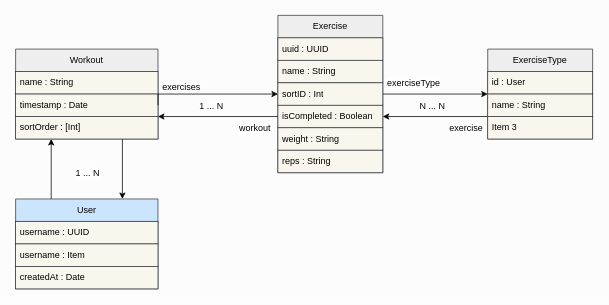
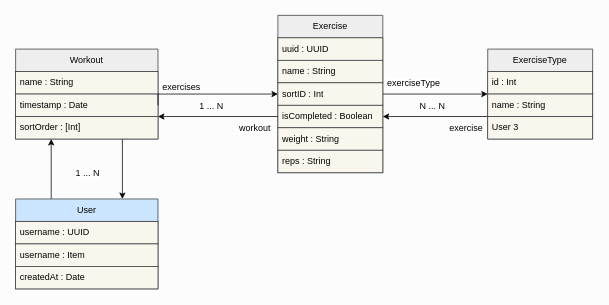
  <mxCell id="0" />
  <mxCell id="1" parent="0" />
  <mxCell id="2" style="edgeStyle=orthogonalEdgeStyle;rounded=0;orthogonalLoop=1;jettySize=auto;html=1;exitX=1;exitY=0.5;exitDx=0;exitDy=0;entryX=0;entryY=0.5;entryDx=0;entryDy=0;fontFamily=Helvetica;fontSize=12;fontColor=default;fontStyle=0;" edge="1" parent="1" source="5" target="14"><mxGeometry relative="1" as="geometry" /></mxCell>
  <mxCell id="3" value="N ... N" style="edgeLabel;html=1;align=center;verticalAlign=middle;resizable=0;points=[];strokeColor=default;fontFamily=Helvetica;fontSize=12;fontColor=default;fontStyle=0;fillColor=default;" vertex="1" connectable="0" parent="2"><mxGeometry x="-0.073" relative="1" as="geometry"><mxPoint y="15" as="offset" /></mxGeometry></mxCell>
  <mxCell id="4" value="exerciseType" style="edgeLabel;html=1;align=center;verticalAlign=middle;resizable=0;points=[];strokeColor=default;fontFamily=Helvetica;fontSize=12;fontColor=default;fontStyle=0;fillColor=default;" vertex="1" connectable="0" parent="2"><mxGeometry x="-0.6" relative="1" as="geometry"><mxPoint x="12" y="-15" as="offset" /></mxGeometry></mxCell>
  <mxCell id="5" value="Exercise" style="swimlane;fontStyle=0;childLayout=stackLayout;horizontal=1;startSize=30;horizontalStack=0;resizeParent=1;resizeParentMax=0;resizeLast=0;collapsible=1;marginBottom=0;whiteSpace=wrap;html=1;fillColor=#eeeeee;strokeColor=#36393d;" vertex="1" parent="1"><mxGeometry x="370" y="20" width="140" height="210" as="geometry" /></mxCell>
  <mxCell id="6" value="uuid : UUID" style="text;align=left;verticalAlign=middle;spacingLeft=4;spacingRight=4;overflow=hidden;points=[[0,0.5],[1,0.5]];portConstraint=eastwest;rotatable=0;whiteSpace=wrap;html=1;fillColor=#f9f7ed;strokeColor=#36393d;" vertex="1" parent="5"><mxGeometry y="30" width="140" height="30" as="geometry" /></mxCell>
  <mxCell id="7" value="name : String" style="text;align=left;verticalAlign=middle;spacingLeft=4;spacingRight=4;overflow=hidden;points=[[0,0.5],[1,0.5]];portConstraint=eastwest;rotatable=0;whiteSpace=wrap;html=1;fillColor=#f9f7ed;strokeColor=#36393d;" vertex="1" parent="5"><mxGeometry y="60" width="140" height="30" as="geometry" /></mxCell>
  <mxCell id="8" value="sortID : Int" style="text;align=left;verticalAlign=middle;spacingLeft=4;spacingRight=4;overflow=hidden;points=[[0,0.5],[1,0.5]];portConstraint=eastwest;rotatable=0;whiteSpace=wrap;html=1;fillColor=#f9f7ed;strokeColor=#36393d;" vertex="1" parent="5"><mxGeometry y="90" width="140" height="30" as="geometry" /></mxCell>
  <mxCell id="9" value="isCompleted : Boolean" style="text;align=left;verticalAlign=middle;spacingLeft=4;spacingRight=4;overflow=hidden;points=[[0,0.5],[1,0.5]];portConstraint=eastwest;rotatable=0;whiteSpace=wrap;html=1;fillColor=#f9f7ed;strokeColor=#36393d;" vertex="1" parent="5"><mxGeometry y="120" width="140" height="30" as="geometry" /></mxCell>
  <mxCell id="10" value="weight : String" style="text;align=left;verticalAlign=middle;spacingLeft=4;spacingRight=4;overflow=hidden;points=[[0,0.5],[1,0.5]];portConstraint=eastwest;rotatable=0;whiteSpace=wrap;html=1;fillColor=#f9f7ed;strokeColor=#36393d;" vertex="1" parent="5"><mxGeometry y="150" width="140" height="30" as="geometry" /></mxCell>
  <mxCell id="11" value="reps : String" style="text;align=left;verticalAlign=middle;spacingLeft=4;spacingRight=4;overflow=hidden;points=[[0,0.5],[1,0.5]];portConstraint=eastwest;rotatable=0;whiteSpace=wrap;html=1;fillColor=#f9f7ed;strokeColor=#36393d;" vertex="1" parent="5"><mxGeometry y="180" width="140" height="30" as="geometry" /></mxCell>
  <mxCell id="12" style="edgeStyle=orthogonalEdgeStyle;rounded=0;orthogonalLoop=1;jettySize=auto;html=1;exitX=0;exitY=0.75;exitDx=0;exitDy=0;entryX=1;entryY=0.5;entryDx=0;entryDy=0;fontFamily=Helvetica;fontSize=12;fontColor=default;fontStyle=0;" edge="1" parent="1" source="14" target="9"><mxGeometry relative="1" as="geometry" /></mxCell>
  <mxCell id="13" value="exercise" style="edgeLabel;html=1;align=center;verticalAlign=middle;resizable=0;points=[];strokeColor=default;fontFamily=Helvetica;fontSize=12;fontColor=default;fontStyle=0;fillColor=default;" vertex="1" connectable="0" parent="12"><mxGeometry x="-0.614" y="3" relative="1" as="geometry"><mxPoint x="-3" y="12" as="offset" /></mxGeometry></mxCell>
  <mxCell id="14" value="ExerciseType" style="swimlane;fontStyle=0;childLayout=stackLayout;horizontal=1;startSize=30;horizontalStack=0;resizeParent=1;resizeParentMax=0;resizeLast=0;collapsible=1;marginBottom=0;whiteSpace=wrap;html=1;fillColor=#eeeeee;strokeColor=#36393d;" vertex="1" parent="1"><mxGeometry x="650" y="65" width="140" height="120" as="geometry" /></mxCell>
- <mxCell id="15" value="id : User" style="text;align=left;verticalAlign=middle;spacingLeft=4;spacingRight=4;overflow=hidden;points=[[0,0.5],[1,0.5]];portConstraint=eastwest;rotatable=0;whiteSpace=wrap;html=1;fillColor=#f9f7ed;strokeColor=#36393d;" vertex="1" parent="14"><mxGeometry y="30" width="140" height="30" as="geometry" /></mxCell>
+ <mxCell id="15" value="id : Int" style="text;align=left;verticalAlign=middle;spacingLeft=4;spacingRight=4;overflow=hidden;points=[[0,0.5],[1,0.5]];portConstraint=eastwest;rotatable=0;whiteSpace=wrap;html=1;fillColor=#f9f7ed;strokeColor=#36393d;" vertex="1" parent="14"><mxGeometry y="30" width="140" height="30" as="geometry" /></mxCell>
  <mxCell id="16" value="name : String" style="text;align=left;verticalAlign=middle;spacingLeft=4;spacingRight=4;overflow=hidden;points=[[0,0.5],[1,0.5]];portConstraint=eastwest;rotatable=0;whiteSpace=wrap;html=1;fillColor=#f9f7ed;strokeColor=#36393d;" vertex="1" parent="14"><mxGeometry y="60" width="140" height="30" as="geometry" /></mxCell>
- <mxCell id="17" value="Item 3" style="text;align=left;verticalAlign=middle;spacingLeft=4;spacingRight=4;overflow=hidden;points=[[0,0.5],[1,0.5]];portConstraint=eastwest;rotatable=0;whiteSpace=wrap;html=1;fillColor=#f9f7ed;strokeColor=#36393d;" vertex="1" parent="14"><mxGeometry y="90" width="140" height="30" as="geometry" /></mxCell>
+ <mxCell id="17" value="User 3" style="text;align=left;verticalAlign=middle;spacingLeft=4;spacingRight=4;overflow=hidden;points=[[0,0.5],[1,0.5]];portConstraint=eastwest;rotatable=0;whiteSpace=wrap;html=1;fillColor=#f9f7ed;strokeColor=#36393d;" vertex="1" parent="14"><mxGeometry y="90" width="140" height="30" as="geometry" /></mxCell>
  <mxCell id="18" style="edgeStyle=orthogonalEdgeStyle;rounded=0;orthogonalLoop=1;jettySize=auto;html=1;exitX=0.75;exitY=1;exitDx=0;exitDy=0;entryX=0.75;entryY=0;entryDx=0;entryDy=0;fontFamily=Helvetica;fontSize=12;fontColor=default;fontStyle=0;" edge="1" parent="1" source="19" target="30"><mxGeometry relative="1" as="geometry" /></mxCell>
  <mxCell id="19" value="Workout" style="swimlane;fontStyle=0;childLayout=stackLayout;horizontal=1;startSize=30;horizontalStack=0;resizeParent=1;resizeParentMax=0;resizeLast=0;collapsible=1;marginBottom=0;whiteSpace=wrap;html=1;fillColor=#eeeeee;strokeColor=#36393d;swimlaneLine=1;rounded=0;" vertex="1" parent="1"><mxGeometry x="20" y="65" width="190" height="120" as="geometry" /></mxCell>
  <mxCell id="20" value="name : String" style="text;align=left;verticalAlign=middle;spacingLeft=4;spacingRight=4;overflow=hidden;points=[[0,0.5],[1,0.5]];portConstraint=eastwest;rotatable=0;whiteSpace=wrap;html=1;fillColor=#f9f7ed;strokeColor=#36393d;" vertex="1" parent="19"><mxGeometry y="30" width="190" height="30" as="geometry" /></mxCell>
  <mxCell id="21" value="timestamp : Date" style="text;align=left;verticalAlign=middle;spacingLeft=4;spacingRight=4;overflow=hidden;points=[[0,0.5],[1,0.5]];portConstraint=eastwest;rotatable=0;whiteSpace=wrap;html=1;fillColor=#f9f7ed;strokeColor=#36393d;" vertex="1" parent="19"><mxGeometry y="60" width="190" height="30" as="geometry" /></mxCell>
  <mxCell id="22" value="sortOrder : [Int]" style="text;align=left;verticalAlign=middle;spacingLeft=4;spacingRight=4;overflow=hidden;points=[[0,0.5],[1,0.5]];portConstraint=eastwest;rotatable=0;whiteSpace=wrap;html=1;fillColor=#f9f7ed;strokeColor=#36393d;" vertex="1" parent="19"><mxGeometry y="90" width="190" height="30" as="geometry" /></mxCell>
  <mxCell id="23" style="edgeStyle=orthogonalEdgeStyle;rounded=0;orthogonalLoop=1;jettySize=auto;html=1;exitX=1;exitY=0.5;exitDx=0;exitDy=0;entryX=0;entryY=0.5;entryDx=0;entryDy=0;fontFamily=Helvetica;fontSize=12;fontColor=default;fontStyle=0;" edge="1" parent="1" source="21" target="5"><mxGeometry relative="1" as="geometry"><Array as="points"><mxPoint x="210" y="125" /></Array></mxGeometry></mxCell>
  <mxCell id="24" value="1 ... N" style="edgeLabel;html=1;align=center;verticalAlign=middle;resizable=0;points=[];strokeColor=default;fontFamily=Helvetica;fontSize=12;fontColor=default;fontStyle=0;fillColor=default;" vertex="1" connectable="0" parent="23"><mxGeometry x="-0.187" y="1" relative="1" as="geometry"><mxPoint x="14" y="16" as="offset" /></mxGeometry></mxCell>
  <mxCell id="25" value="exercises" style="edgeLabel;html=1;align=center;verticalAlign=middle;resizable=0;points=[];strokeColor=default;fontFamily=Helvetica;fontSize=12;fontColor=default;fontStyle=0;fillColor=default;" vertex="1" connectable="0" parent="23"><mxGeometry x="-0.107" y="2" relative="1" as="geometry"><mxPoint x="-33" y="-8" as="offset" /></mxGeometry></mxCell>
  <mxCell id="26" style="edgeStyle=orthogonalEdgeStyle;rounded=0;orthogonalLoop=1;jettySize=auto;html=1;exitX=0;exitY=0.5;exitDx=0;exitDy=0;entryX=1;entryY=0.75;entryDx=0;entryDy=0;fontFamily=Helvetica;fontSize=12;fontColor=default;fontStyle=0;" edge="1" parent="1" source="9" target="19"><mxGeometry relative="1" as="geometry" /></mxCell>
  <mxCell id="27" value="workout" style="edgeLabel;html=1;align=center;verticalAlign=middle;resizable=0;points=[];strokeColor=default;fontFamily=Helvetica;fontSize=12;fontColor=default;fontStyle=0;fillColor=default;" vertex="1" connectable="0" parent="26"><mxGeometry x="-0.6" y="3" relative="1" as="geometry"><mxPoint y="12" as="offset" /></mxGeometry></mxCell>
  <mxCell id="28" style="edgeStyle=orthogonalEdgeStyle;rounded=0;orthogonalLoop=1;jettySize=auto;html=1;exitX=0.25;exitY=0;exitDx=0;exitDy=0;entryX=0.25;entryY=1;entryDx=0;entryDy=0;fontFamily=Helvetica;fontSize=12;fontColor=default;fontStyle=0;" edge="1" parent="1" source="30" target="19"><mxGeometry relative="1" as="geometry" /></mxCell>
  <mxCell id="29" value="1 ... N" style="edgeLabel;html=1;align=center;verticalAlign=middle;resizable=0;points=[];strokeColor=default;fontFamily=Helvetica;fontSize=12;fontColor=default;fontStyle=0;fillColor=default;" vertex="1" connectable="0" parent="28"><mxGeometry x="-0.175" y="-3" relative="1" as="geometry"><mxPoint x="45" y="-2" as="offset" /></mxGeometry></mxCell>
  <mxCell id="30" value="User" style="swimlane;fontStyle=0;childLayout=stackLayout;horizontal=1;startSize=30;horizontalStack=0;resizeParent=1;resizeParentMax=0;resizeLast=0;collapsible=1;marginBottom=0;whiteSpace=wrap;html=1;fillColor=#cce5ff;strokeColor=#36393d;swimlaneLine=1;rounded=0;" vertex="1" parent="1"><mxGeometry x="20" y="265" width="190" height="120" as="geometry" /></mxCell>
  <mxCell id="31" value="username : UUID" style="text;align=left;verticalAlign=middle;spacingLeft=4;spacingRight=4;overflow=hidden;points=[[0,0.5],[1,0.5]];portConstraint=eastwest;rotatable=0;whiteSpace=wrap;html=1;fillColor=#f9f7ed;strokeColor=#36393d;" vertex="1" parent="30"><mxGeometry y="30" width="190" height="30" as="geometry" /></mxCell>
  <mxCell id="32" value="username : Item" style="text;align=left;verticalAlign=middle;spacingLeft=4;spacingRight=4;overflow=hidden;points=[[0,0.5],[1,0.5]];portConstraint=eastwest;rotatable=0;whiteSpace=wrap;html=1;fillColor=#f9f7ed;strokeColor=#36393d;" vertex="1" parent="30"><mxGeometry y="60" width="190" height="30" as="geometry" /></mxCell>
  <mxCell id="33" value="createdAt : Date" style="text;align=left;verticalAlign=middle;spacingLeft=4;spacingRight=4;overflow=hidden;points=[[0,0.5],[1,0.5]];portConstraint=eastwest;rotatable=0;whiteSpace=wrap;html=1;fillColor=#f9f7ed;strokeColor=#36393d;" vertex="1" parent="30"><mxGeometry y="90" width="190" height="30" as="geometry" /></mxCell>
